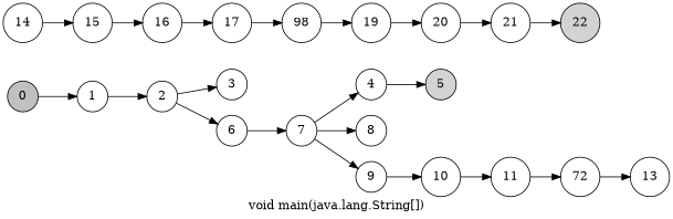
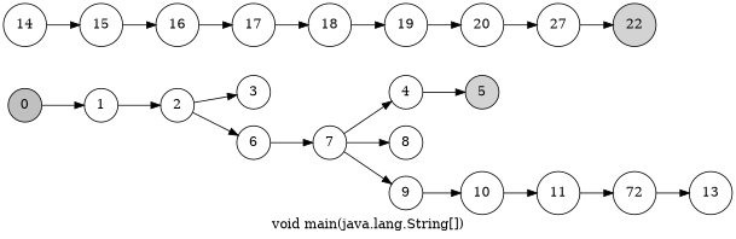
  digraph {
    label="void main(java.lang.String[])"
    rankdir=LR
    node [shape=circle]
    0 [fillcolor=gray style=filled]
    1
    2
    3
    6
    7
    5 [fillcolor=lightgray style=filled]
    4
    8
    9
    10
    11
    n13 [label=72]
    13
    14
    15
    16
    17
-   18 [label=98]
+   18
    19
    20
-   21
+   21 [label=27]
    22 [fillcolor=lightgray style=filled]
    0 -> 1
    1 -> 2
    2 -> 3
    2 -> 6
    6 -> 7
    7 -> 4
    7 -> 8
    7 -> 9
    4 -> 5
    9 -> 10
    10 -> 11
    11 -> n13
    n13 -> 13
    14 -> 15
    15 -> 16
    16 -> 17
    17 -> 18
    18 -> 19
    19 -> 20
    20 -> 21
    21 -> 22
  }
